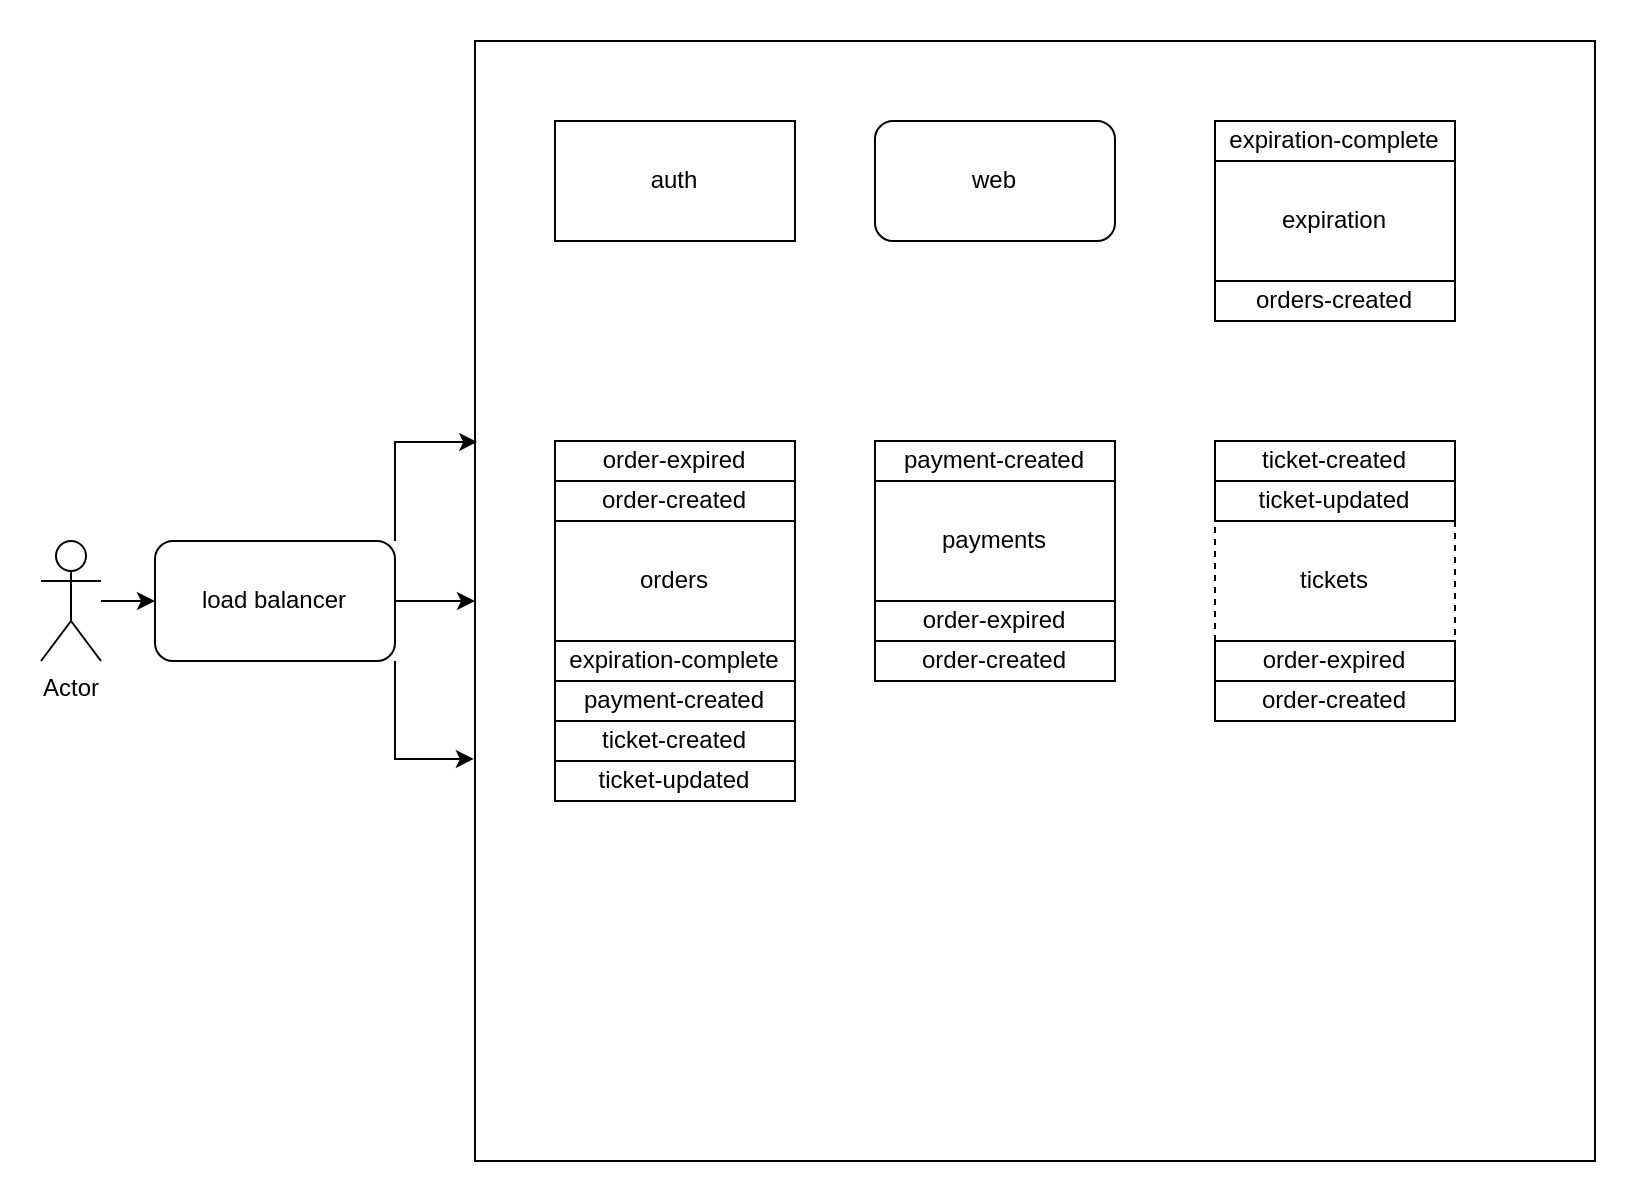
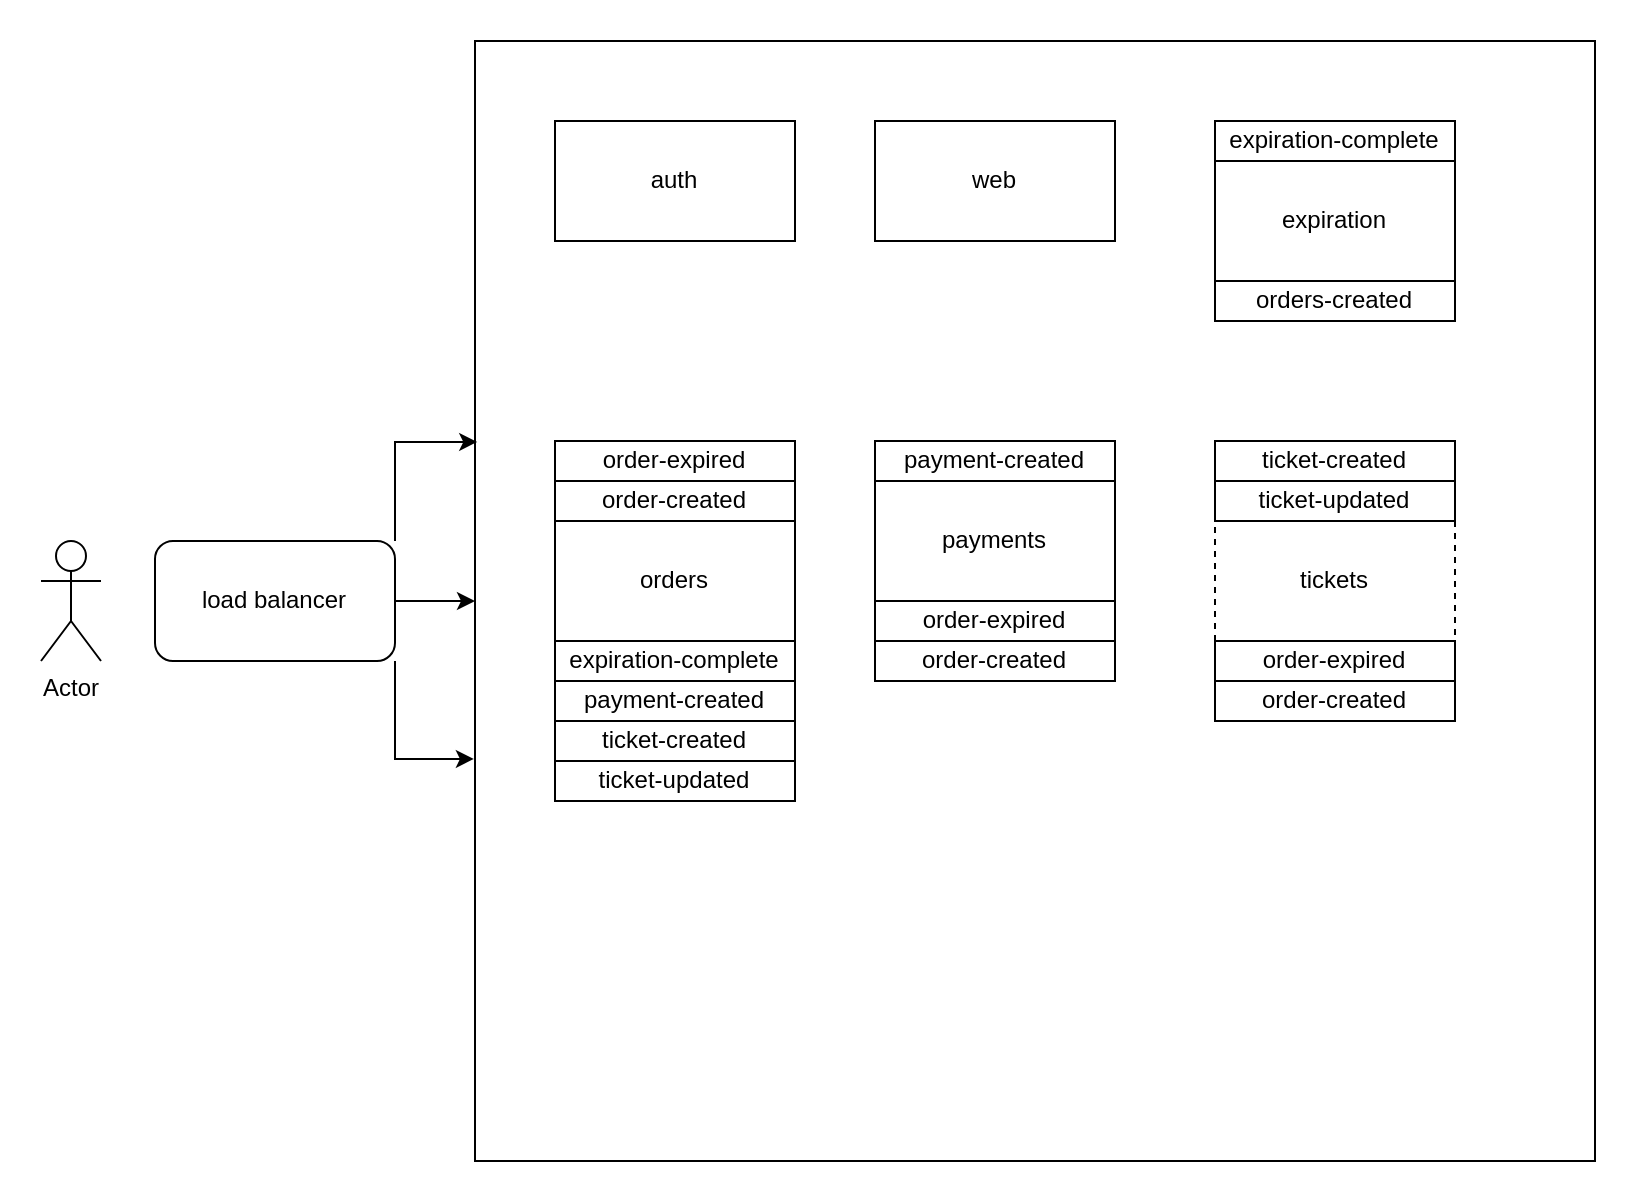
  <mxCell id="0" />
  <mxCell id="1" parent="0" />
  <mxCell id="2" value="" style="edgeStyle=orthogonalEdgeStyle;rounded=0;orthogonalLoop=1;jettySize=auto;html=1;fontStyle=0" edge="1" parent="1" source="3" target="6"><mxGeometry relative="1" as="geometry" /></mxCell>
  <mxCell id="3" value="load balancer" style="whiteSpace=wrap;html=1;fontStyle=0;rounded=1;" vertex="1" parent="1"><mxGeometry x="77" y="270" width="120" height="60" as="geometry" /></mxCell>
- <mxCell id="4" value="" style="edgeStyle=orthogonalEdgeStyle;rounded=0;orthogonalLoop=1;jettySize=auto;html=1;fontStyle=0" edge="1" parent="1" source="5" target="3"><mxGeometry relative="1" as="geometry" /></mxCell>
  <mxCell id="5" value="Actor" style="shape=umlActor;verticalLabelPosition=bottom;verticalAlign=top;html=1;outlineConnect=0;fontStyle=0" vertex="1" parent="1"><mxGeometry x="20" y="270" width="30" height="60" as="geometry" /></mxCell>
  <mxCell id="6" value="" style="whiteSpace=wrap;html=1;aspect=fixed;fontStyle=0" vertex="1" parent="1"><mxGeometry x="237" y="20" width="560" height="560" as="geometry" /></mxCell>
  <mxCell id="7" style="edgeStyle=orthogonalEdgeStyle;rounded=0;orthogonalLoop=1;jettySize=auto;html=1;exitX=1;exitY=0;exitDx=0;exitDy=0;entryX=0.002;entryY=0.358;entryDx=0;entryDy=0;entryPerimeter=0;fontStyle=0" edge="1" parent="1" source="3" target="6"><mxGeometry relative="1" as="geometry"><Array as="points"><mxPoint x="197" y="220" /><mxPoint x="238" y="220" /></Array></mxGeometry></mxCell>
- <mxCell id="8" value="web" style="whiteSpace=wrap;html=1;fontStyle=0;rounded=1;" vertex="1" parent="1"><mxGeometry x="437" y="60" width="120" height="60" as="geometry" /></mxCell>
+ <mxCell id="8" value="web" style="rounded=0;whiteSpace=wrap;html=1;fontStyle=0" vertex="1" parent="1"><mxGeometry x="437" y="60" width="120" height="60" as="geometry" /></mxCell>
  <mxCell id="9" value="auth" style="rounded=0;whiteSpace=wrap;html=1;fontStyle=0" vertex="1" parent="1"><mxGeometry x="277" y="60" width="120" height="60" as="geometry" /></mxCell>
  <mxCell id="10" style="edgeStyle=orthogonalEdgeStyle;rounded=0;orthogonalLoop=1;jettySize=auto;html=1;exitX=1;exitY=1;exitDx=0;exitDy=0;entryX=-0.001;entryY=0.641;entryDx=0;entryDy=0;entryPerimeter=0;fontStyle=0" edge="1" parent="1" source="3" target="6"><mxGeometry relative="1" as="geometry"><Array as="points"><mxPoint x="197" y="379" /></Array></mxGeometry></mxCell>
  <mxCell id="11" value="" style="group" vertex="1" connectable="0" parent="1"><mxGeometry x="607" y="220" width="120" height="140" as="geometry" /></mxCell>
  <mxCell id="12" value="tickets" style="rounded=0;whiteSpace=wrap;html=1;fontStyle=0;dashed=1;" vertex="1" parent="11"><mxGeometry y="40" width="120" height="60" as="geometry" /></mxCell>
  <mxCell id="13" value="ticket-created" style="rounded=0;whiteSpace=wrap;html=1;fontStyle=0" vertex="1" parent="11"><mxGeometry width="120" height="20" as="geometry" /></mxCell>
  <mxCell id="14" value="ticket-updated" style="rounded=0;whiteSpace=wrap;html=1;fontStyle=0" vertex="1" parent="11"><mxGeometry y="20" width="120" height="20" as="geometry" /></mxCell>
  <mxCell id="15" value="order-expired" style="rounded=0;whiteSpace=wrap;html=1;fontStyle=0" vertex="1" parent="11"><mxGeometry y="100" width="120" height="20" as="geometry" /></mxCell>
  <mxCell id="16" value="order-created" style="rounded=0;whiteSpace=wrap;html=1;fontStyle=0" vertex="1" parent="11"><mxGeometry y="120" width="120" height="20" as="geometry" /></mxCell>
  <mxCell id="17" value="" style="group" vertex="1" connectable="0" parent="1"><mxGeometry x="277" y="220" width="120" height="180" as="geometry" /></mxCell>
  <mxCell id="18" value="order-expired" style="rounded=0;whiteSpace=wrap;html=1;fontStyle=0" vertex="1" parent="17"><mxGeometry width="120" height="20" as="geometry" /></mxCell>
  <mxCell id="19" value="orders" style="rounded=0;whiteSpace=wrap;html=1;fontStyle=0" vertex="1" parent="17"><mxGeometry y="40" width="120" height="60" as="geometry" /></mxCell>
  <mxCell id="20" value="order-created" style="rounded=0;whiteSpace=wrap;html=1;fontStyle=0" vertex="1" parent="17"><mxGeometry y="20" width="120" height="20" as="geometry" /></mxCell>
  <mxCell id="21" value="expiration-complete" style="rounded=0;whiteSpace=wrap;html=1;fontStyle=0" vertex="1" parent="17"><mxGeometry y="100" width="120" height="20" as="geometry" /></mxCell>
  <mxCell id="22" value="payment-created" style="rounded=0;whiteSpace=wrap;html=1;fontStyle=0" vertex="1" parent="17"><mxGeometry y="120" width="120" height="20" as="geometry" /></mxCell>
  <mxCell id="23" value="ticket-created" style="rounded=0;whiteSpace=wrap;html=1;fontStyle=0" vertex="1" parent="17"><mxGeometry y="140" width="120" height="20" as="geometry" /></mxCell>
  <mxCell id="24" value="ticket-updated" style="rounded=0;whiteSpace=wrap;html=1;fontStyle=0" vertex="1" parent="17"><mxGeometry y="160" width="120" height="20" as="geometry" /></mxCell>
  <mxCell id="25" value="" style="group" vertex="1" connectable="0" parent="1"><mxGeometry x="607" y="60" width="120" height="100" as="geometry" /></mxCell>
  <mxCell id="26" value="expiration" style="rounded=0;whiteSpace=wrap;html=1;fontStyle=0" vertex="1" parent="25"><mxGeometry y="20" width="120" height="60" as="geometry" /></mxCell>
  <mxCell id="27" value="expiration-complete" style="rounded=0;whiteSpace=wrap;html=1;fontStyle=0" vertex="1" parent="25"><mxGeometry width="120" height="20" as="geometry" /></mxCell>
  <mxCell id="28" value="orders-created" style="rounded=0;whiteSpace=wrap;html=1;fontStyle=0" vertex="1" parent="25"><mxGeometry y="80" width="120" height="20" as="geometry" /></mxCell>
  <mxCell id="29" value="" style="group" vertex="1" connectable="0" parent="1"><mxGeometry x="437" y="220" width="120" height="120" as="geometry" /></mxCell>
  <mxCell id="30" value="payments" style="rounded=0;whiteSpace=wrap;html=1;fontStyle=0" vertex="1" parent="29"><mxGeometry y="20" width="120" height="60" as="geometry" /></mxCell>
  <mxCell id="31" value="payment-created" style="rounded=0;whiteSpace=wrap;html=1;fontStyle=0" vertex="1" parent="29"><mxGeometry width="120" height="20" as="geometry" /></mxCell>
  <mxCell id="32" value="order-expired" style="rounded=0;whiteSpace=wrap;html=1;fontStyle=0" vertex="1" parent="29"><mxGeometry y="80" width="120" height="20" as="geometry" /></mxCell>
  <mxCell id="33" value="order-created" style="rounded=0;whiteSpace=wrap;html=1;fontStyle=0" vertex="1" parent="29"><mxGeometry y="100" width="120" height="20" as="geometry" /></mxCell>
